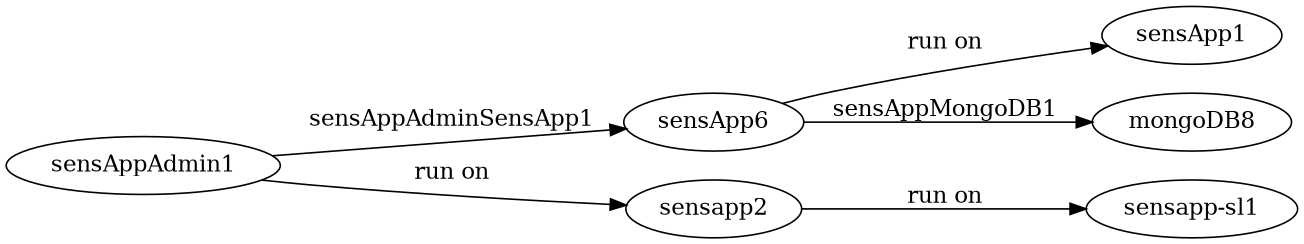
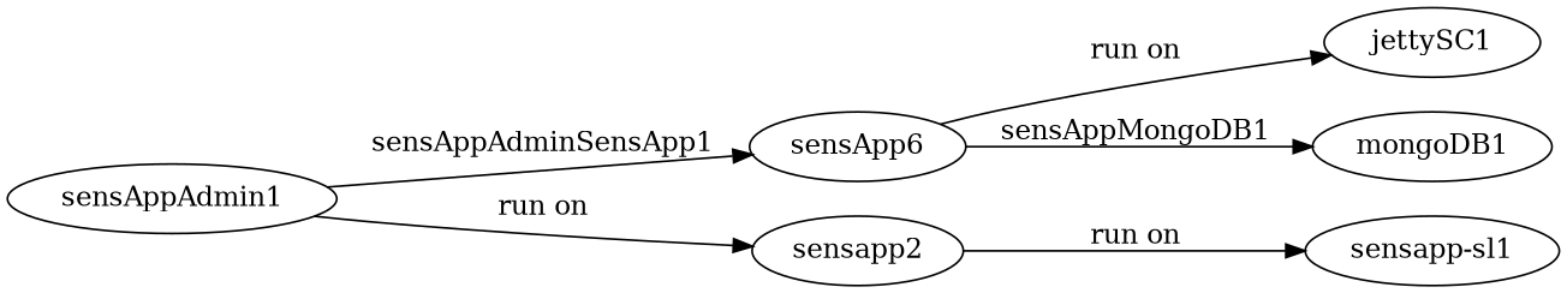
  digraph {
    rankdir=LR
-   n1 [label=sensApp1]
+   n1 [label=jettySC1]
    n2 [label=sensApp6]
-   n3 [label=mongoDB8]
+   n3 [label=mongoDB1]
    n4 [label=sensapp2]
    n5 [label="sensapp-sl1"]
    n6 [label=sensAppAdmin1]
    n2 -> n1 [label="run on"]
    n2 -> n3 [label=sensAppMongoDB1]
    n4 -> n5 [label="run on"]
    n6 -> n2 [label=sensAppAdminSensApp1]
    n6 -> n4 [label="run on"]
  }
